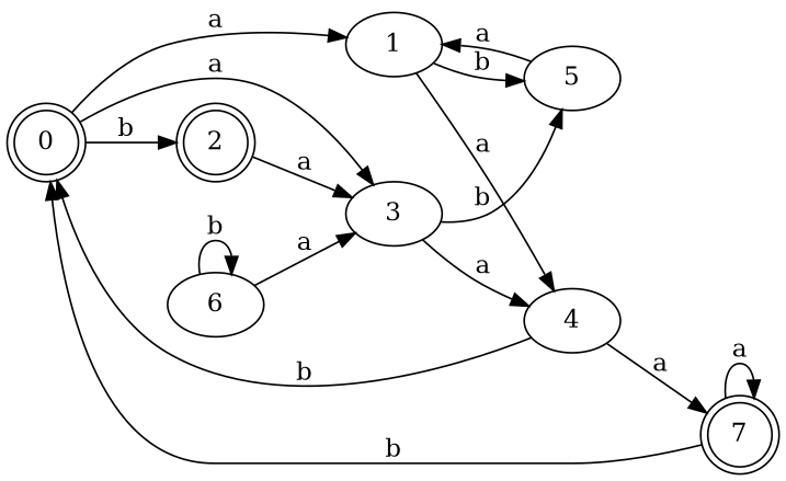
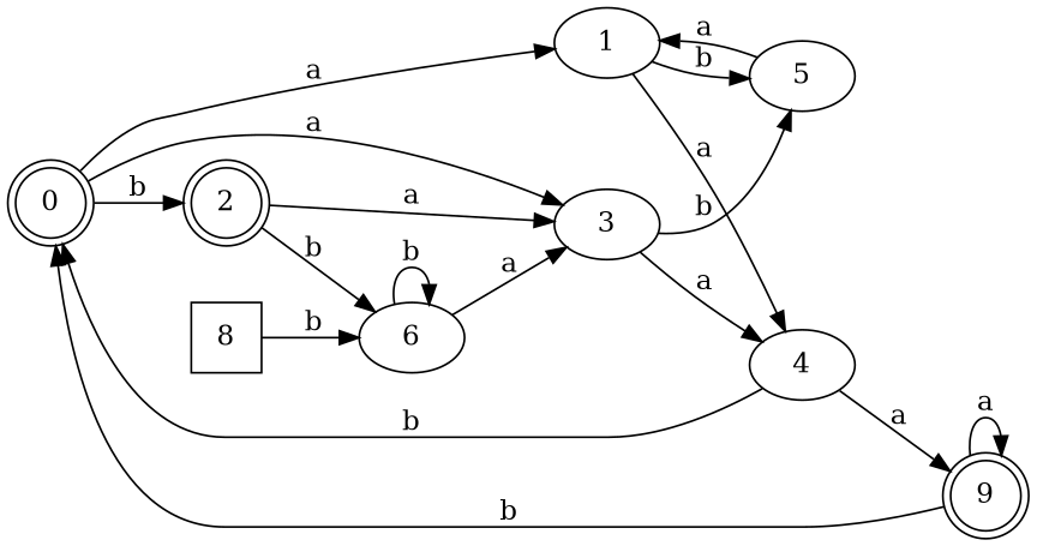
  digraph {
    rankdir=LR
    0 [shape=doublecircle]
    1 [shape=ellipse]
    2 [shape=doublecircle]
    3
    4
    5
    6
-   7 [shape=doublecircle]
+   7 [shape=doublecircle label=9]
+   8 [shape=square]
    0 -> 1 [label=a]
    0 -> 2 [label=b]
    0 -> 3 [label=a]
    1 -> 4 [label=a]
    1 -> 5 [label=b]
    2 -> 3 [label=a]
+   2 -> 6 [label=b]
    3 -> 4 [label=a]
    3 -> 5 [label=b]
    4 -> 0 [label=b]
    4 -> 7 [label=a]
    5 -> 1 [label=a]
    6 -> 3 [label=a]
    6 -> 6 [label=b]
    7 -> 0 [label=b]
    7 -> 7 [label=a]
+   8 -> 6 [label=b]
  }
